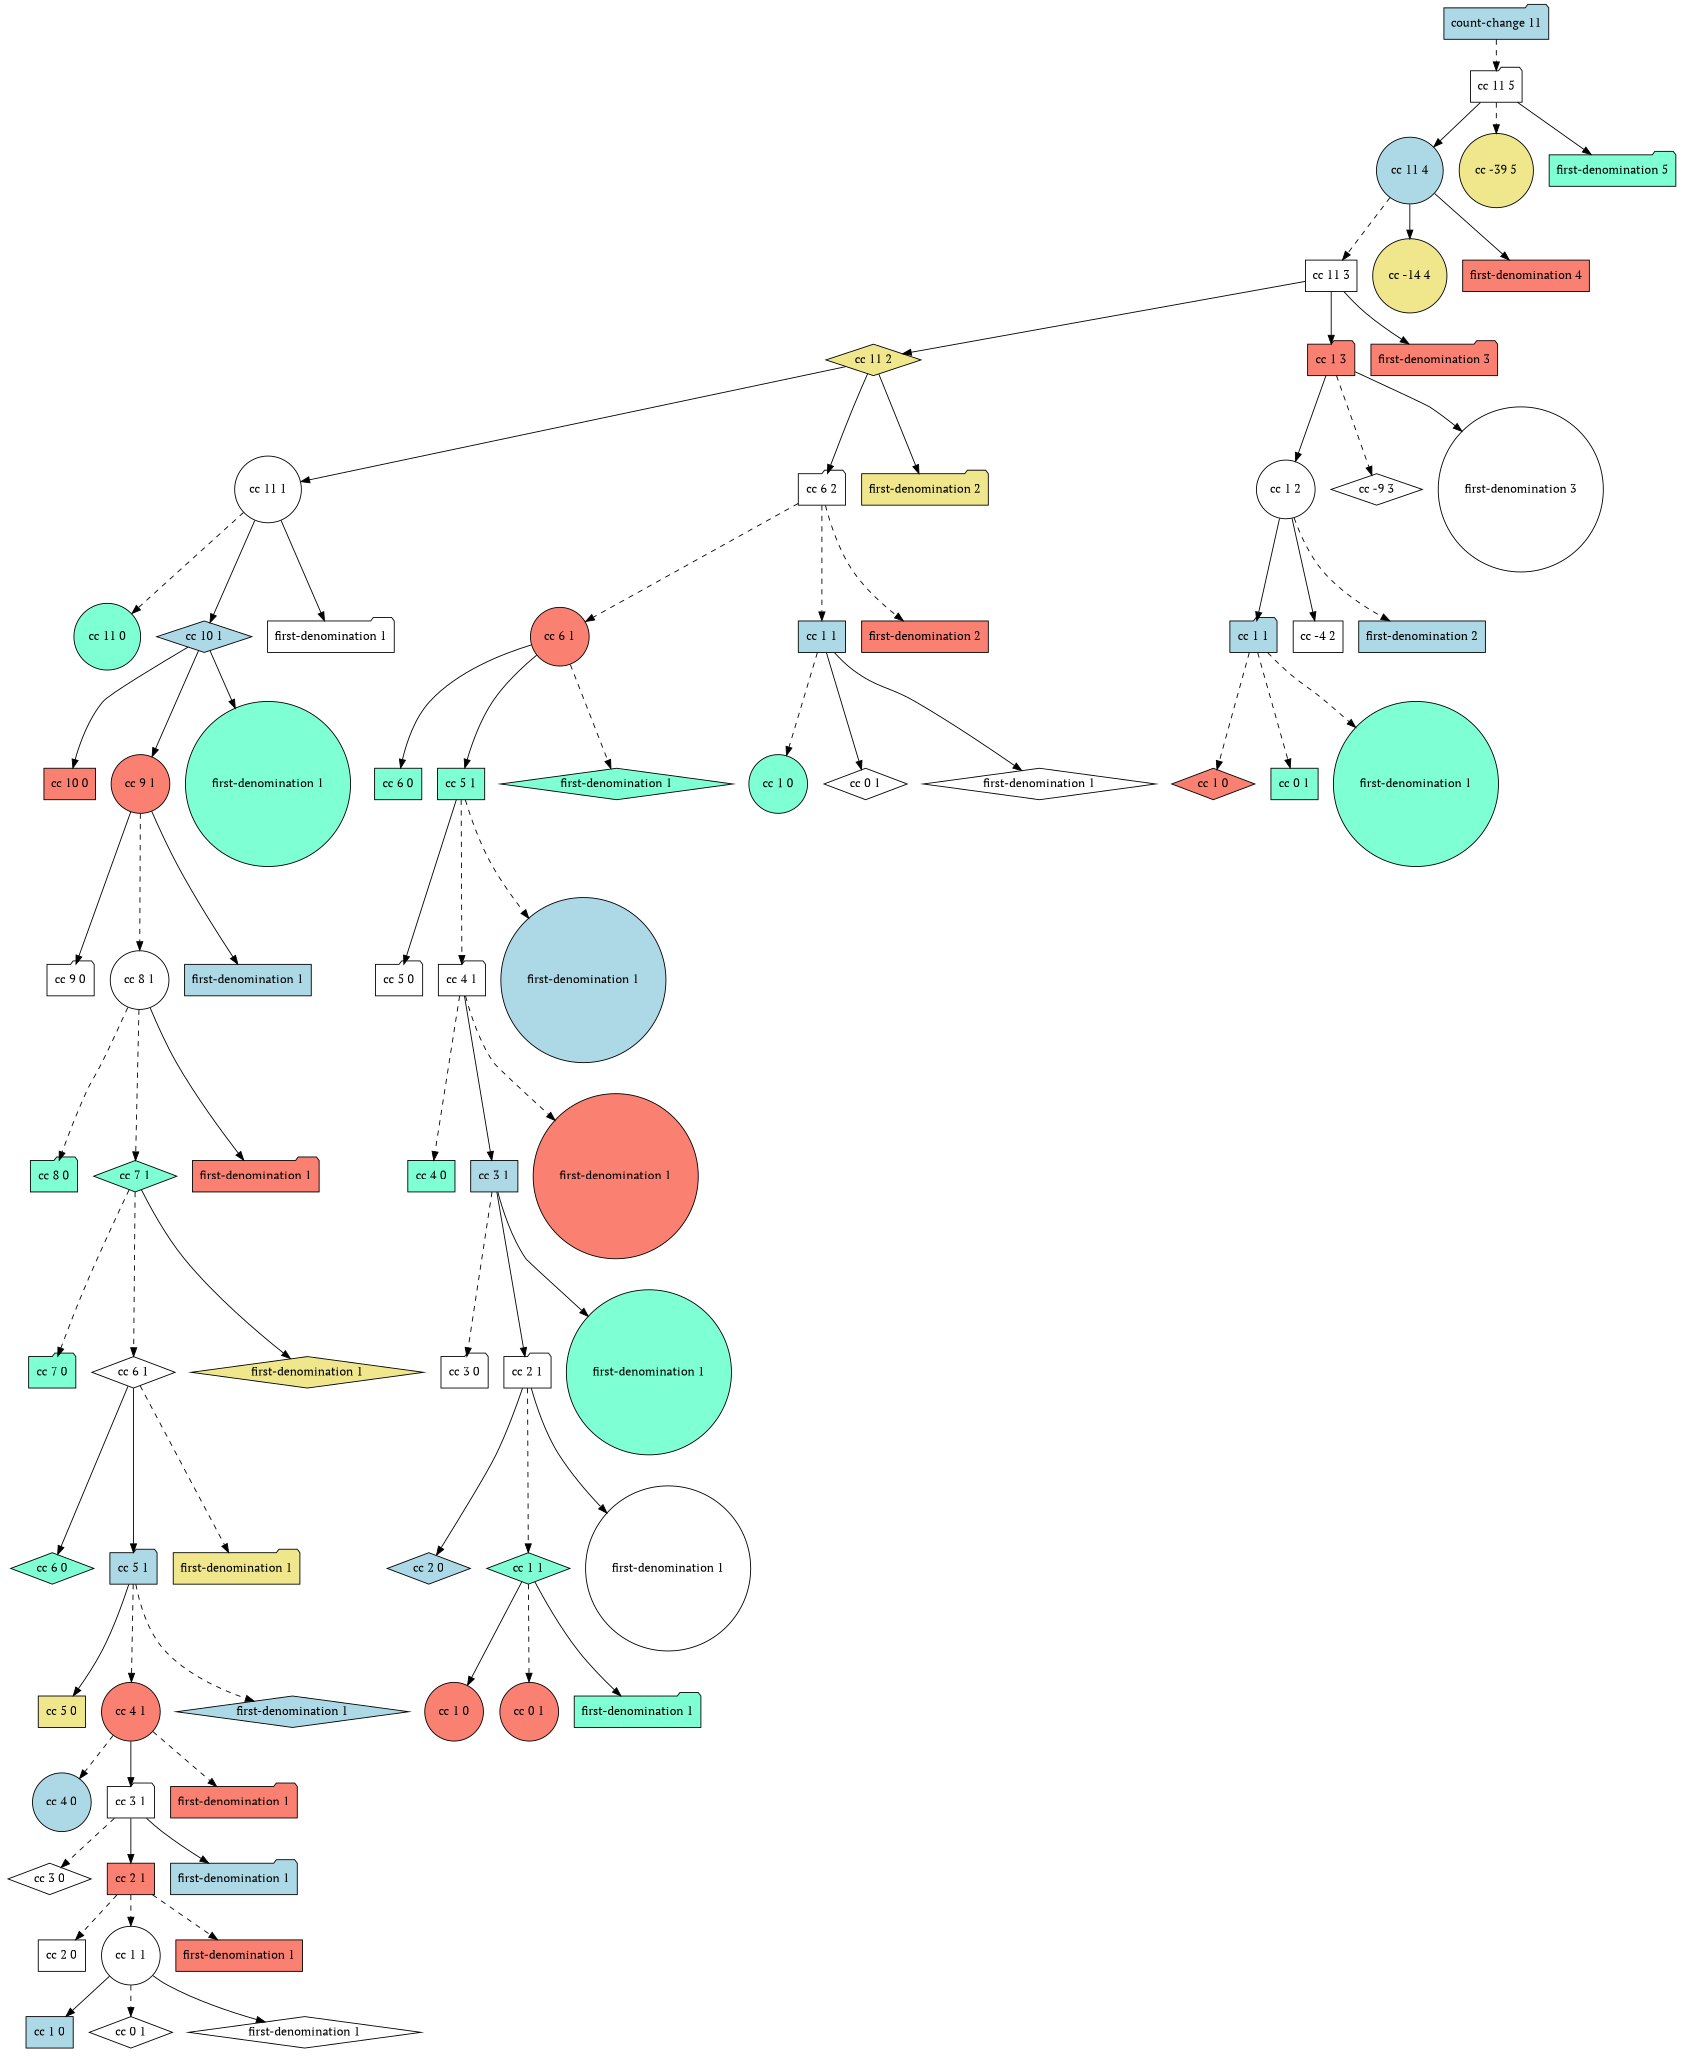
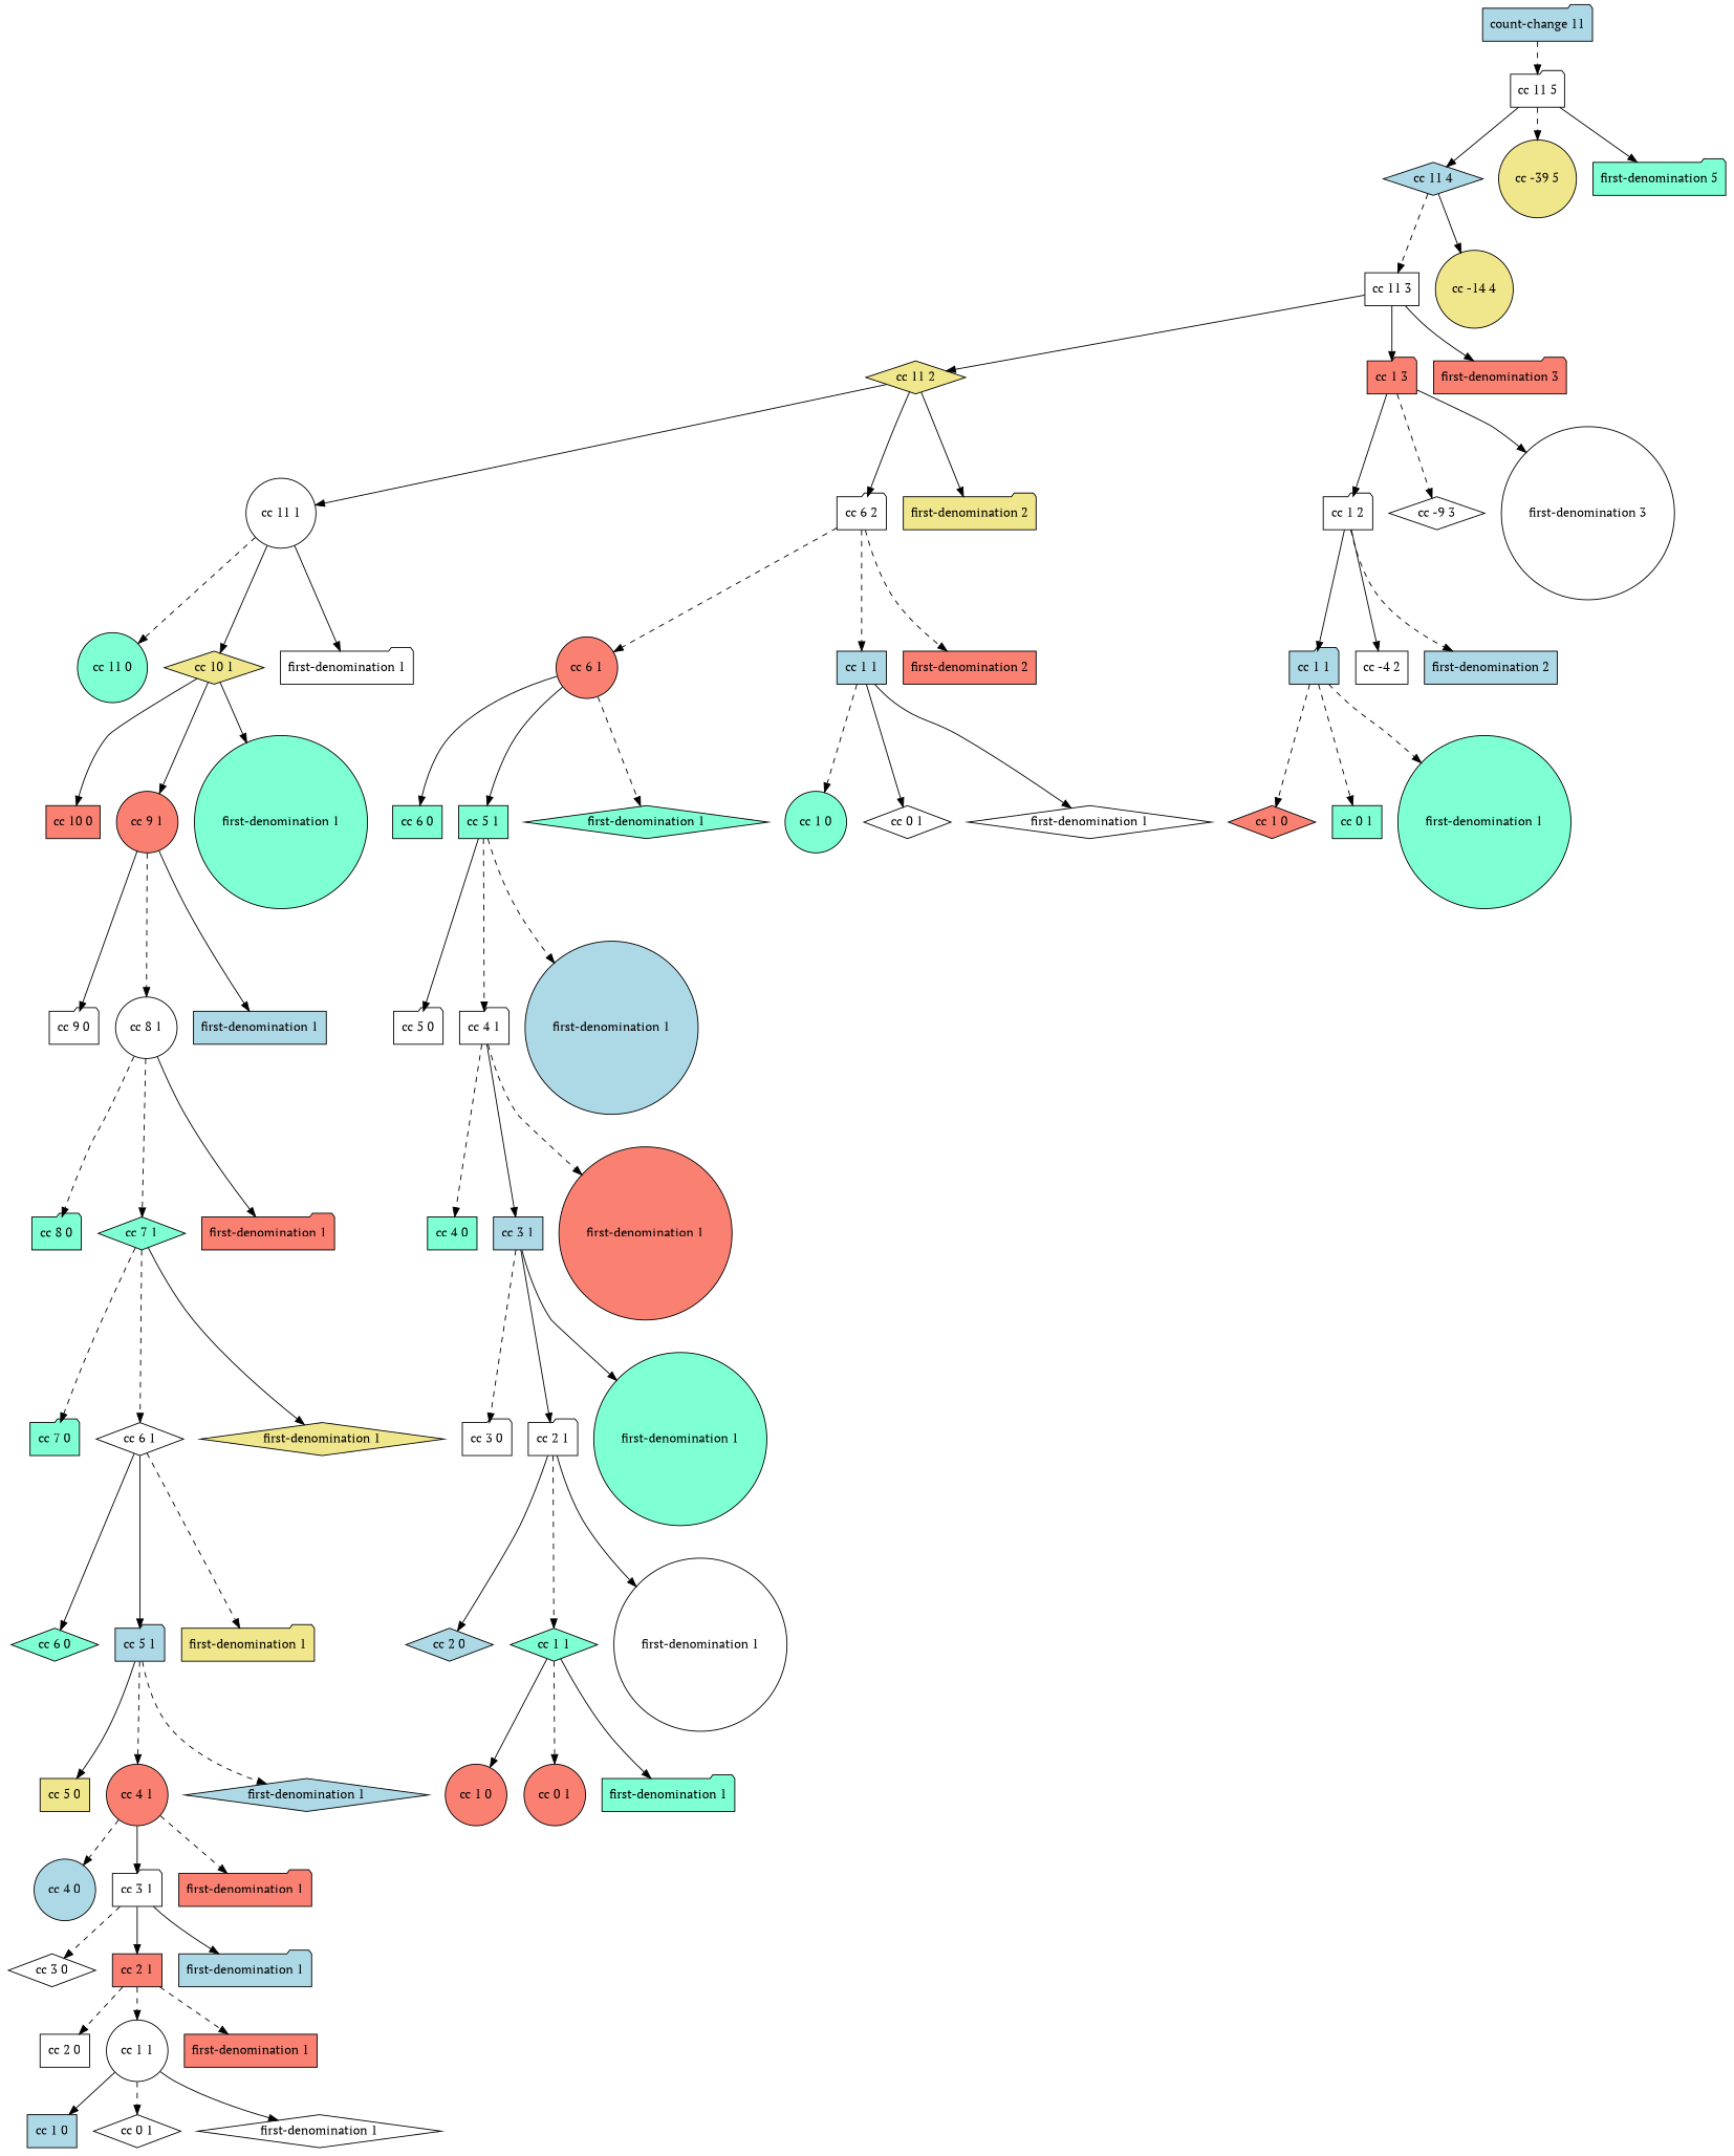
  digraph {
    fontname="PT Serif"
    node [fillcolor=white fontname="PT Serif" shape=folder style=filled]
    edge [fontname="PT Serif" style=solid]
    "count-change 11" [fillcolor=lightblue]
    "cc 11 5"
-   "cc 11 4" [fillcolor=lightblue shape=circle]
+   "cc 11 4" [fillcolor=lightblue shape=diamond]
    "cc -39 5" [fillcolor=khaki shape=circle]
    "first-denomination 5" [fillcolor=aquamarine]
    "cc 11 3" [shape=box]
    "cc -14 4" [fillcolor=khaki shape=circle]
-   "first-denomination 4" [fillcolor=salmon shape=box]
    "cc 11 2" [fillcolor=khaki shape=diamond]
    "cc 1 3" [fillcolor=salmon]
    n11 [fillcolor=salmon label="first-denomination 3"]
    "cc 11 1" [shape=circle]
    "cc 6 2"
    n14 [fillcolor=khaki label="first-denomination 2"]
-   "cc 1 2" [shape=circle]
+   "cc 1 2"
    "cc -9 3" [shape=diamond]
    n17 [label="first-denomination 3" shape=circle]
    "cc 11 0" [fillcolor=aquamarine shape=circle]
-   "cc 10 1" [fillcolor=lightblue shape=diamond]
+   "cc 10 1" [fillcolor=khaki shape=diamond]
    n20 [label="first-denomination 1"]
    n21 [fillcolor=salmon label="cc 6 1" shape=circle]
    n22 [fillcolor=lightblue label="cc 1 1" shape=box]
    n23 [fillcolor=salmon label="first-denomination 2" shape=box]
    "cc 1 1" [fillcolor=lightblue]
    "cc -4 2" [shape=box]
    n26 [fillcolor=lightblue label="first-denomination 2" shape=box]
    "cc 10 0" [fillcolor=salmon shape=box]
    "cc 9 1" [fillcolor=salmon shape=circle]
    n29 [fillcolor=aquamarine label="first-denomination 1" shape=circle]
    n30 [fillcolor=aquamarine label="cc 6 0" shape=box]
    n31 [fillcolor=aquamarine label="cc 5 1" shape=box]
    n32 [fillcolor=aquamarine label="first-denomination 1" shape=diamond]
    n33 [fillcolor=aquamarine label="cc 1 0" shape=circle]
    n34 [label="cc 0 1" shape=diamond]
    n35 [label="first-denomination 1" shape=diamond]
    "cc 1 0" [fillcolor=salmon shape=diamond]
    "cc 0 1" [fillcolor=aquamarine shape=box]
    n38 [fillcolor=aquamarine label="first-denomination 1" shape=circle]
    "cc 9 0"
    "cc 8 1" [shape=circle]
    n41 [fillcolor=lightblue label="first-denomination 1" shape=box]
    "cc 8 0" [fillcolor=aquamarine]
    "cc 7 1" [fillcolor=aquamarine shape=diamond]
    n44 [fillcolor=salmon label="first-denomination 1"]
    "cc 7 0" [fillcolor=aquamarine]
    "cc 6 1" [shape=diamond]
    n47 [fillcolor=khaki label="first-denomination 1" shape=diamond]
    "cc 6 0" [fillcolor=aquamarine shape=diamond]
    "cc 5 1" [fillcolor=lightblue]
    n50 [fillcolor=khaki label="first-denomination 1"]
    "cc 5 0" [fillcolor=khaki shape=box]
    "cc 4 1" [fillcolor=salmon shape=circle]
    n53 [fillcolor=lightblue label="first-denomination 1" shape=diamond]
    "cc 4 0" [fillcolor=lightblue shape=circle]
    "cc 3 1"
    n56 [fillcolor=salmon label="first-denomination 1"]
    "cc 3 0" [shape=diamond]
    "cc 2 1" [fillcolor=salmon shape=box]
    n59 [fillcolor=lightblue label="first-denomination 1"]
    "cc 2 0" [shape=box]
    n61 [label="cc 1 1" shape=circle]
    n62 [fillcolor=salmon label="first-denomination 1" shape=box]
    n63 [fillcolor=lightblue label="cc 1 0" shape=box]
    n64 [label="cc 0 1" shape=diamond]
    n65 [label="first-denomination 1" shape=diamond]
    n66 [label="cc 5 0"]
    n67 [label="cc 4 1"]
    n68 [fillcolor=lightblue label="first-denomination 1" shape=circle]
    n69 [fillcolor=aquamarine label="cc 4 0" shape=box]
    n70 [fillcolor=lightblue label="cc 3 1" shape=box]
    n71 [fillcolor=salmon label="first-denomination 1" shape=circle]
    n72 [label="cc 3 0"]
    n73 [label="cc 2 1"]
    n74 [fillcolor=aquamarine label="first-denomination 1" shape=circle]
    n75 [fillcolor=lightblue label="cc 2 0" shape=diamond]
    n76 [fillcolor=aquamarine label="cc 1 1" shape=diamond]
    n77 [label="first-denomination 1" shape=circle]
    n78 [fillcolor=salmon label="cc 1 0" shape=circle]
    n79 [fillcolor=salmon label="cc 0 1" shape=circle]
    n80 [fillcolor=aquamarine label="first-denomination 1"]
    "count-change 11" -> "cc 11 5" [style=dashed]
    "cc 11 5" -> "cc 11 4"
    "cc 11 5" -> "cc -39 5" [style=dashed]
    "cc 11 5" -> "first-denomination 5"
    "cc 11 4" -> "cc 11 3" [style=dashed]
    "cc 11 4" -> "cc -14 4"
-   "cc 11 4" -> "first-denomination 4"
    "cc 11 3" -> "cc 11 2"
    "cc 11 3" -> "cc 1 3"
    "cc 11 3" -> n11
    "cc 11 2" -> "cc 11 1"
    "cc 11 2" -> "cc 6 2"
    "cc 11 2" -> n14
    "cc 1 3" -> "cc 1 2"
    "cc 1 3" -> "cc -9 3" [style=dashed]
    "cc 1 3" -> n17
    "cc 11 1" -> "cc 11 0" [style=dashed]
    "cc 11 1" -> "cc 10 1"
    "cc 11 1" -> n20
    "cc 6 2" -> n21 [style=dashed]
    "cc 6 2" -> n22 [style=dashed]
    "cc 6 2" -> n23 [style=dashed]
    "cc 1 2" -> "cc 1 1"
    "cc 1 2" -> "cc -4 2"
    "cc 1 2" -> n26 [style=dashed]
    "cc 10 1" -> "cc 10 0"
    "cc 10 1" -> "cc 9 1"
    "cc 10 1" -> n29
    n21 -> n30
    n21 -> n31
    n21 -> n32 [style=dashed]
    n22 -> n33 [style=dashed]
    n22 -> n34
    n22 -> n35
    "cc 1 1" -> "cc 1 0" [style=dashed]
    "cc 1 1" -> "cc 0 1" [style=dashed]
    "cc 1 1" -> n38 [style=dashed]
    "cc 9 1" -> "cc 9 0"
    "cc 9 1" -> "cc 8 1" [style=dashed]
    "cc 9 1" -> n41
    n31 -> n66
    n31 -> n67 [style=dashed]
    n31 -> n68 [style=dashed]
    "cc 8 1" -> "cc 8 0" [style=dashed]
    "cc 8 1" -> "cc 7 1" [style=dashed]
    "cc 8 1" -> n44
    "cc 7 1" -> "cc 7 0" [style=dashed]
    "cc 7 1" -> "cc 6 1" [style=dashed]
    "cc 7 1" -> n47
    "cc 6 1" -> "cc 6 0"
    "cc 6 1" -> "cc 5 1"
    "cc 6 1" -> n50 [style=dashed]
    "cc 5 1" -> "cc 5 0"
    "cc 5 1" -> "cc 4 1" [style=dashed]
    "cc 5 1" -> n53 [style=dashed]
    "cc 4 1" -> "cc 4 0" [style=dashed]
    "cc 4 1" -> "cc 3 1"
    "cc 4 1" -> n56 [style=dashed]
    "cc 3 1" -> "cc 3 0" [style=dashed]
    "cc 3 1" -> "cc 2 1"
    "cc 3 1" -> n59
    "cc 2 1" -> "cc 2 0" [style=dashed]
    "cc 2 1" -> n61 [style=dashed]
    "cc 2 1" -> n62 [style=dashed]
    n61 -> n63
    n61 -> n64 [style=dashed]
    n61 -> n65
    n67 -> n69 [style=dashed]
    n67 -> n70
    n67 -> n71 [style=dashed]
    n70 -> n72 [style=dashed]
    n70 -> n73
    n70 -> n74
    n73 -> n75
    n73 -> n76 [style=dashed]
    n73 -> n77
    n76 -> n78
    n76 -> n79 [style=dashed]
    n76 -> n80
  }
